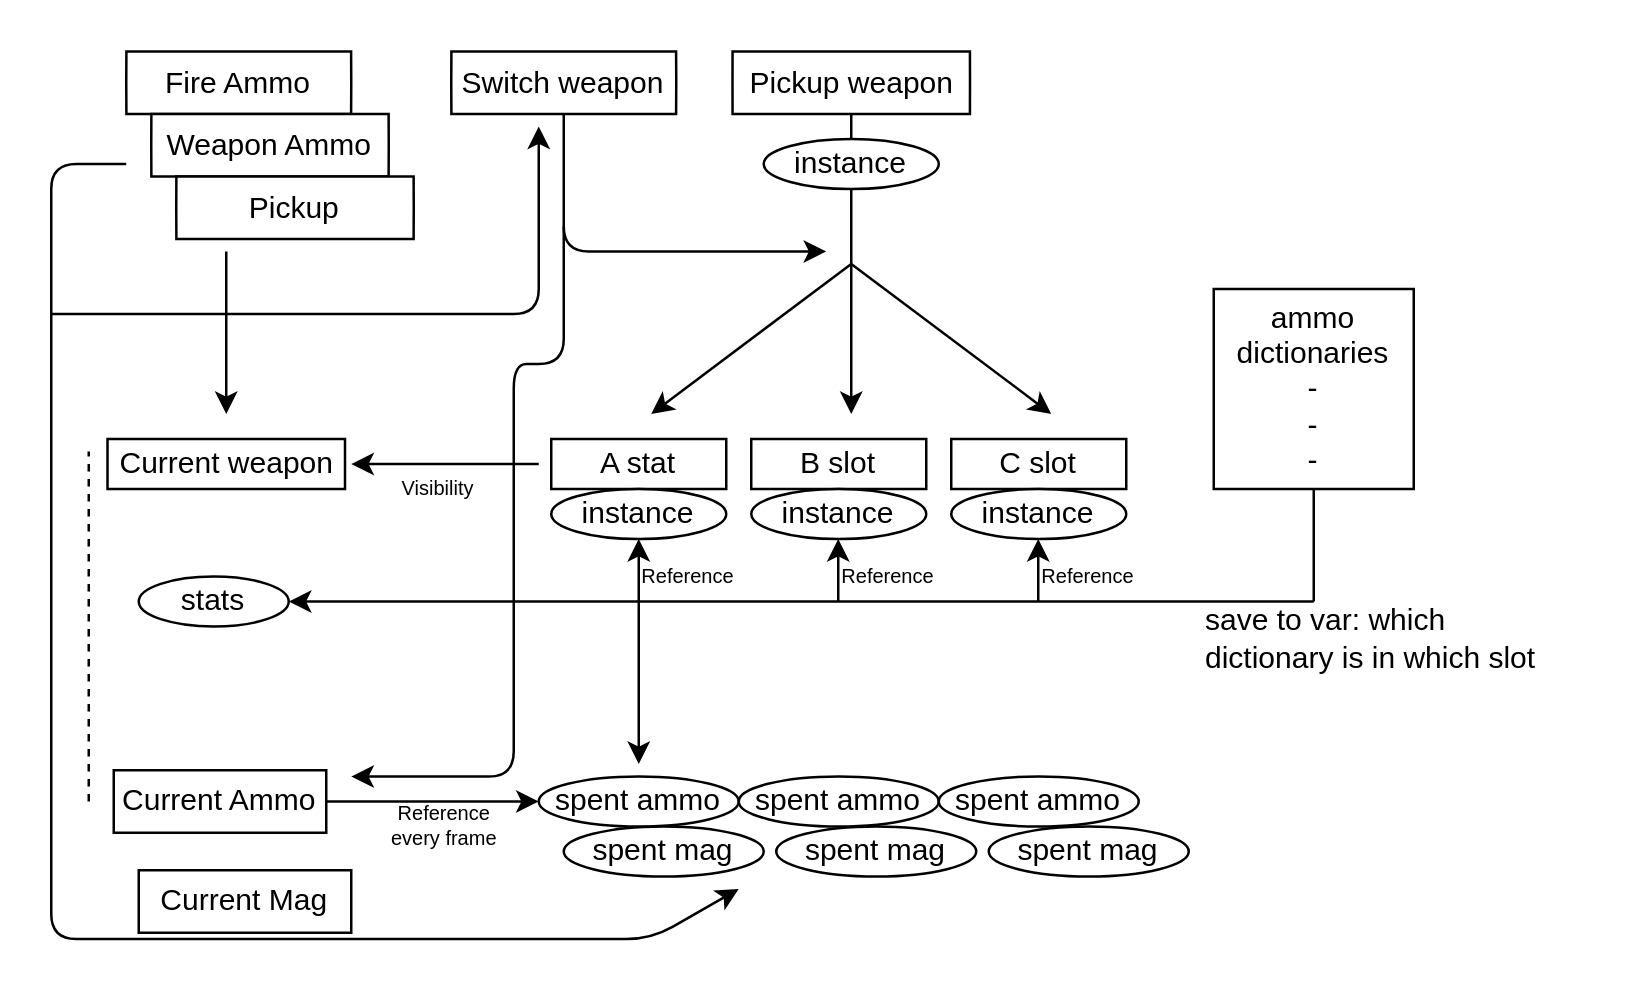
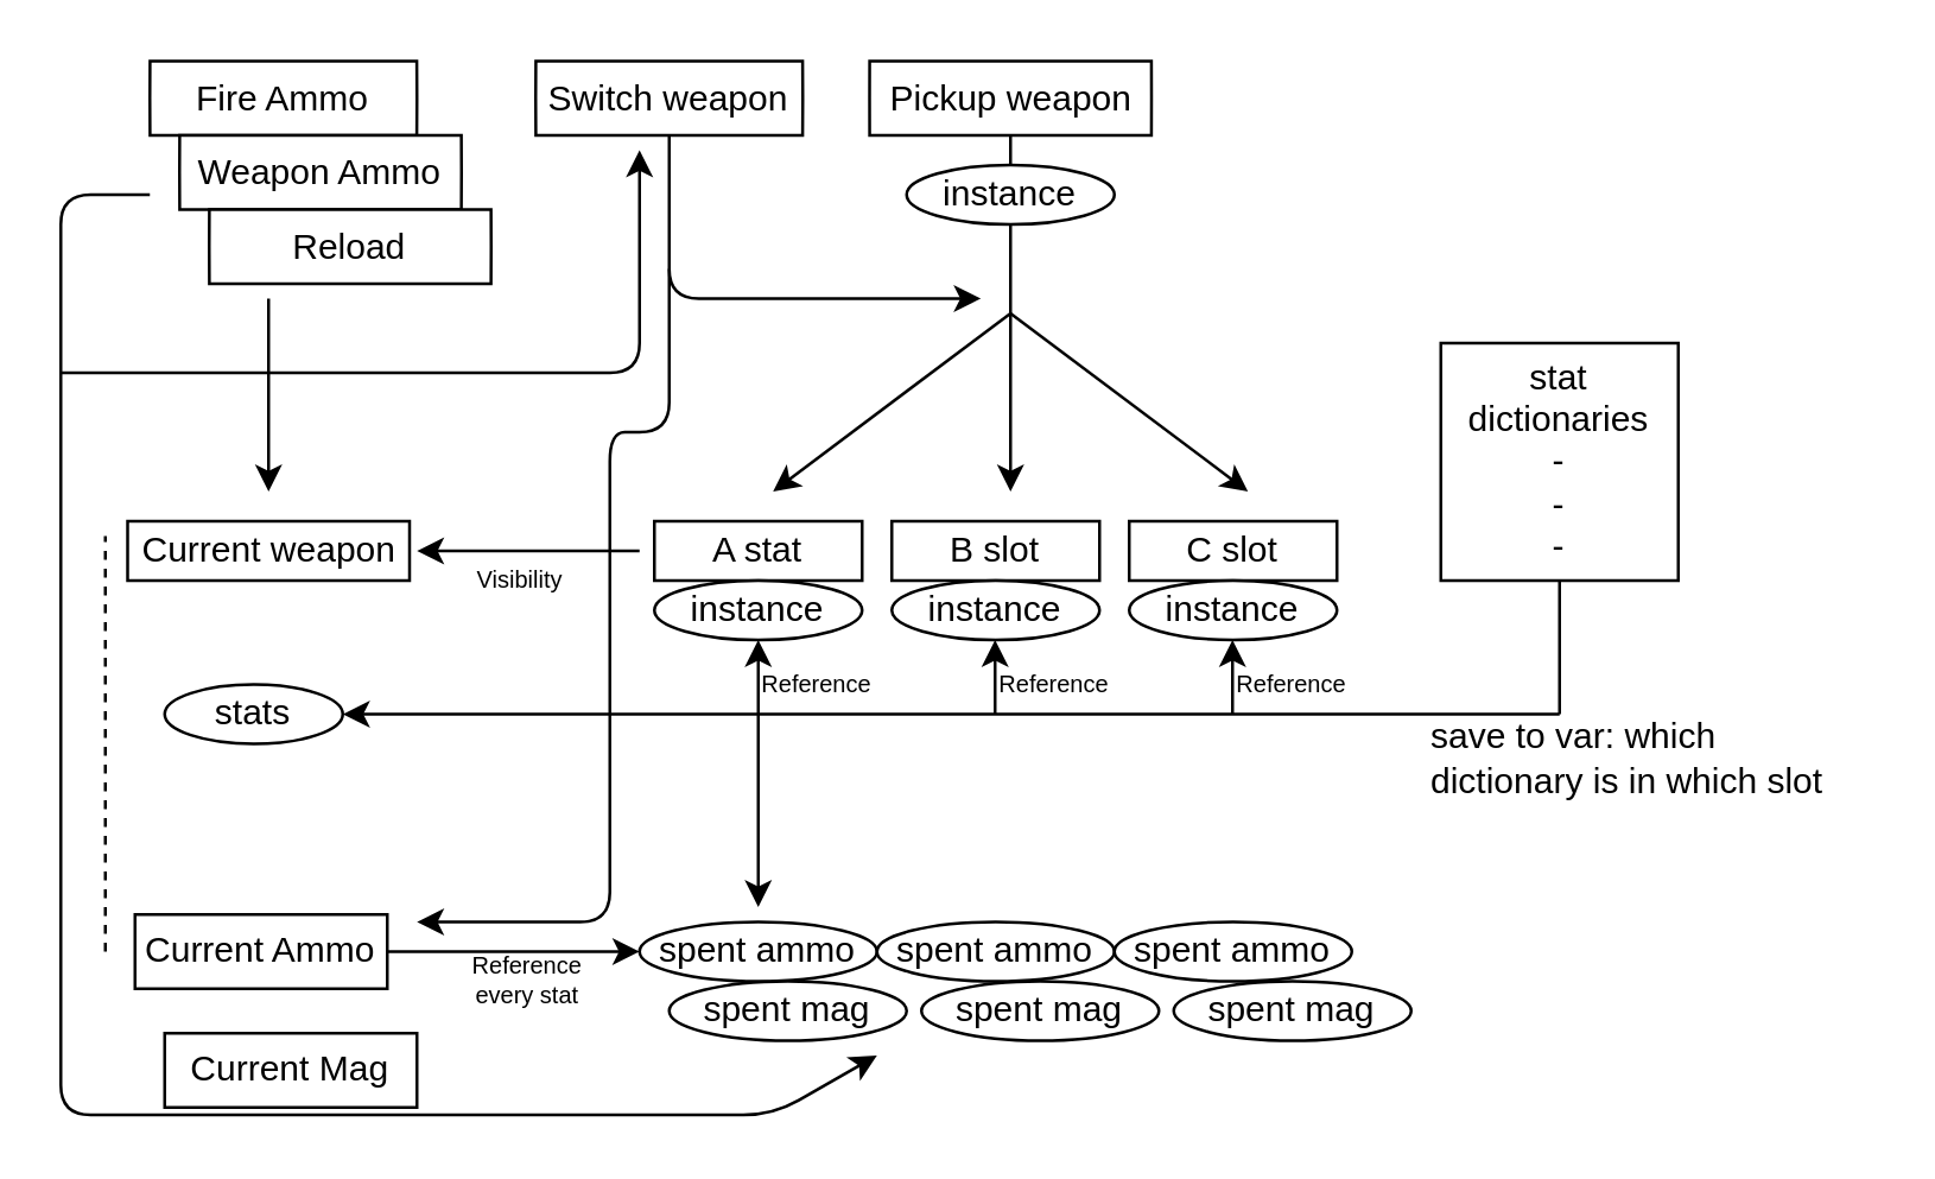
  <mxCell id="0" />
  <mxCell id="1" parent="0" />
  <mxCell id="2" value="A stat" style="rounded=0;whiteSpace=wrap;html=1;fontFamily=Helvetica;" parent="1" vertex="1"><mxGeometry x="220" y="175" width="70" height="20" as="geometry" /></mxCell>
  <mxCell id="3" value="B slot" style="rounded=0;whiteSpace=wrap;html=1;fontFamily=Helvetica;" parent="1" vertex="1"><mxGeometry x="300" y="175" width="70" height="20" as="geometry" /></mxCell>
  <mxCell id="4" value="C slot" style="rounded=0;whiteSpace=wrap;html=1;fontFamily=Helvetica;" parent="1" vertex="1"><mxGeometry x="380" y="175" width="70" height="20" as="geometry" /></mxCell>
  <mxCell id="5" value="" style="endArrow=classic;html=1;fontFamily=Helvetica;" parent="1" edge="1"><mxGeometry width="50" height="50" relative="1" as="geometry"><mxPoint x="340" y="105" as="sourcePoint" /><mxPoint x="260" y="165" as="targetPoint" /></mxGeometry></mxCell>
  <mxCell id="6" value="" style="endArrow=classic;html=1;fontFamily=Helvetica;exitX=0.5;exitY=1;exitDx=0;exitDy=0;" parent="1" source="9" edge="1"><mxGeometry width="50" height="50" relative="1" as="geometry"><mxPoint x="340" y="90" as="sourcePoint" /><mxPoint x="340" y="165" as="targetPoint" /></mxGeometry></mxCell>
  <mxCell id="7" value="" style="endArrow=classic;html=1;fontFamily=Helvetica;" parent="1" edge="1"><mxGeometry width="50" height="50" relative="1" as="geometry"><mxPoint x="340" y="105" as="sourcePoint" /><mxPoint x="420" y="165" as="targetPoint" /></mxGeometry></mxCell>
  <mxCell id="8" value="" style="endArrow=none;html=1;fontFamily=Helvetica;" parent="1" source="9" edge="1"><mxGeometry width="50" height="50" relative="1" as="geometry"><mxPoint x="340" y="75" as="sourcePoint" /><mxPoint x="340" y="45" as="targetPoint" /></mxGeometry></mxCell>
  <mxCell id="9" value="instance" style="ellipse;whiteSpace=wrap;html=1;fontFamily=Helvetica;" parent="1" vertex="1"><mxGeometry x="305" y="55" width="70" height="20" as="geometry" /></mxCell>
  <mxCell id="10" value="instance" style="ellipse;whiteSpace=wrap;html=1;fontFamily=Helvetica;" parent="1" vertex="1"><mxGeometry x="220" y="195" width="70" height="20" as="geometry" /></mxCell>
  <mxCell id="11" value="Current weapon" style="rounded=0;whiteSpace=wrap;html=1;fontFamily=Helvetica;" parent="1" vertex="1"><mxGeometry x="42.5" y="175" width="95" height="20" as="geometry" /></mxCell>
  <mxCell id="12" value="" style="endArrow=classic;html=1;fontFamily=Helvetica;" parent="1" edge="1"><mxGeometry width="50" height="50" relative="1" as="geometry"><mxPoint x="215" y="185" as="sourcePoint" /><mxPoint x="140" y="185" as="targetPoint" /></mxGeometry></mxCell>
  <mxCell id="13" value="Reference" style="text;html=1;strokeColor=none;fillColor=none;align=center;verticalAlign=middle;whiteSpace=wrap;rounded=0;fontSize=8;" parent="1" vertex="1"><mxGeometry x="255" y="220" width="40" height="20" as="geometry" /></mxCell>
  <mxCell id="14" value="stats" style="ellipse;whiteSpace=wrap;html=1;fontFamily=Helvetica;" parent="1" vertex="1"><mxGeometry x="55" y="230" width="60" height="20" as="geometry" /></mxCell>
- <mxCell id="15" value="ammo dictionaries&lt;br&gt;-&lt;br&gt;-&lt;br&gt;-" style="whiteSpace=wrap;html=1;aspect=fixed;fontFamily=Helvetica;" parent="1" vertex="1"><mxGeometry x="485" y="115" width="80" height="80" as="geometry" /></mxCell>
+ <mxCell id="15" value="stat dictionaries&lt;br&gt;-&lt;br&gt;-&lt;br&gt;-" style="whiteSpace=wrap;html=1;aspect=fixed;fontFamily=Helvetica;" parent="1" vertex="1"><mxGeometry x="485" y="115" width="80" height="80" as="geometry" /></mxCell>
  <mxCell id="16" value="instance" style="ellipse;whiteSpace=wrap;html=1;fontFamily=Helvetica;" parent="1" vertex="1"><mxGeometry x="300" y="195" width="70" height="20" as="geometry" /></mxCell>
  <mxCell id="17" value="instance" style="ellipse;whiteSpace=wrap;html=1;fontFamily=Helvetica;" parent="1" vertex="1"><mxGeometry x="380" y="195" width="70" height="20" as="geometry" /></mxCell>
  <mxCell id="18" value="save to var: which dictionary is in which slot" style="text;html=1;strokeColor=none;fillColor=none;align=left;verticalAlign=middle;whiteSpace=wrap;rounded=0;fontFamily=Helvetica;labelPosition=center;verticalLabelPosition=middle;" parent="1" vertex="1"><mxGeometry x="480" y="240" width="150" height="30" as="geometry" /></mxCell>
  <mxCell id="19" value="" style="endArrow=classic;html=1;fontFamily=Helvetica;" parent="1" target="14" edge="1"><mxGeometry width="50" height="50" relative="1" as="geometry"><mxPoint x="525" y="240" as="sourcePoint" /><mxPoint x="380" y="235" as="targetPoint" /></mxGeometry></mxCell>
  <mxCell id="20" value="" style="endArrow=none;html=1;fontFamily=Helvetica;" parent="1" target="15" edge="1"><mxGeometry width="50" height="50" relative="1" as="geometry"><mxPoint x="525" y="240" as="sourcePoint" /><mxPoint x="295" y="55" as="targetPoint" /></mxGeometry></mxCell>
  <mxCell id="21" value="" style="endArrow=classic;html=1;fontFamily=Helvetica;entryX=0.5;entryY=1;entryDx=0;entryDy=0;" parent="1" target="10" edge="1"><mxGeometry width="50" height="50" relative="1" as="geometry"><mxPoint x="255" y="240" as="sourcePoint" /><mxPoint x="255" y="220" as="targetPoint" /></mxGeometry></mxCell>
  <mxCell id="22" value="" style="endArrow=classic;html=1;fontFamily=Helvetica;entryX=0.5;entryY=1;entryDx=0;entryDy=0;" parent="1" edge="1"><mxGeometry width="50" height="50" relative="1" as="geometry"><mxPoint x="334.8" y="240" as="sourcePoint" /><mxPoint x="334.8" y="215" as="targetPoint" /></mxGeometry></mxCell>
  <mxCell id="23" value="" style="endArrow=classic;html=1;fontFamily=Helvetica;entryX=0.5;entryY=1;entryDx=0;entryDy=0;" parent="1" edge="1"><mxGeometry width="50" height="50" relative="1" as="geometry"><mxPoint x="414.8" y="240" as="sourcePoint" /><mxPoint x="414.8" y="215" as="targetPoint" /></mxGeometry></mxCell>
  <mxCell id="24" value="Reference" style="text;html=1;strokeColor=none;fillColor=none;align=center;verticalAlign=middle;whiteSpace=wrap;rounded=0;fontSize=8;" parent="1" vertex="1"><mxGeometry x="335" y="220" width="40" height="20" as="geometry" /></mxCell>
  <mxCell id="25" value="Reference" style="text;html=1;strokeColor=none;fillColor=none;align=center;verticalAlign=middle;whiteSpace=wrap;rounded=0;fontSize=8;" parent="1" vertex="1"><mxGeometry x="415" y="220" width="40" height="20" as="geometry" /></mxCell>
  <mxCell id="26" value="Visibility" style="text;html=1;strokeColor=none;fillColor=none;align=center;verticalAlign=middle;whiteSpace=wrap;rounded=0;fontSize=8;" parent="1" vertex="1"><mxGeometry x="155" y="185" width="40" height="20" as="geometry" /></mxCell>
  <mxCell id="27" value="Fire Ammo" style="shape=hexagon;perimeter=hexagonPerimeter2;whiteSpace=wrap;html=1;fixedSize=1;fontFamily=Helvetica;fontSize=12;align=center;size=0.056;" parent="1" vertex="1"><mxGeometry x="50" y="20" width="90" height="25" as="geometry" /></mxCell>
  <mxCell id="28" value="Weapon Ammo" style="shape=hexagon;perimeter=hexagonPerimeter2;whiteSpace=wrap;html=1;fixedSize=1;fontFamily=Helvetica;fontSize=12;align=center;size=0.053;" parent="1" vertex="1"><mxGeometry x="60" y="45" width="95" height="25" as="geometry" /></mxCell>
  <mxCell id="29" value="Current Ammo" style="rounded=0;whiteSpace=wrap;html=1;fontFamily=Helvetica;fontSize=12;align=center;" parent="1" vertex="1"><mxGeometry x="45" y="307.5" width="85" height="25" as="geometry" /></mxCell>
  <mxCell id="30" value="Current Mag" style="rounded=0;whiteSpace=wrap;html=1;fontFamily=Helvetica;fontSize=12;align=center;" parent="1" vertex="1"><mxGeometry x="55" y="347.5" width="85" height="25" as="geometry" /></mxCell>
  <mxCell id="31" value="" style="endArrow=classic;html=1;fontFamily=Helvetica;fontSize=12;" parent="1" edge="1"><mxGeometry width="50" height="50" relative="1" as="geometry"><mxPoint x="255" y="240" as="sourcePoint" /><mxPoint x="255" y="305" as="targetPoint" /></mxGeometry></mxCell>
  <mxCell id="32" value="spent ammo" style="ellipse;whiteSpace=wrap;html=1;fontFamily=Helvetica;" parent="1" vertex="1"><mxGeometry x="215" y="310" width="80" height="20" as="geometry" /></mxCell>
  <mxCell id="33" value="spent ammo" style="ellipse;whiteSpace=wrap;html=1;fontFamily=Helvetica;" parent="1" vertex="1"><mxGeometry x="295" y="310" width="80" height="20" as="geometry" /></mxCell>
  <mxCell id="34" value="spent ammo" style="ellipse;whiteSpace=wrap;html=1;fontFamily=Helvetica;" parent="1" vertex="1"><mxGeometry x="375" y="310" width="80" height="20" as="geometry" /></mxCell>
  <mxCell id="35" value="" style="endArrow=classic;html=1;fontFamily=Helvetica;fontSize=12;exitX=1;exitY=0.5;exitDx=0;exitDy=0;entryX=0;entryY=0.5;entryDx=0;entryDy=0;" parent="1" source="29" target="32" edge="1"><mxGeometry width="50" height="50" relative="1" as="geometry"><mxPoint x="245" y="230" as="sourcePoint" /><mxPoint x="180" y="340" as="targetPoint" /></mxGeometry></mxCell>
  <mxCell id="36" value="spent mag" style="ellipse;whiteSpace=wrap;html=1;fontFamily=Helvetica;" parent="1" vertex="1"><mxGeometry x="225" y="330" width="80" height="20" as="geometry" /></mxCell>
  <mxCell id="37" value="" style="endArrow=none;dashed=1;html=1;fontFamily=Helvetica;fontSize=12;" parent="1" edge="1"><mxGeometry width="50" height="50" relative="1" as="geometry"><mxPoint x="35" y="320" as="sourcePoint" /><mxPoint x="35" y="180" as="targetPoint" /></mxGeometry></mxCell>
  <mxCell id="38" value="spent mag" style="ellipse;whiteSpace=wrap;html=1;fontFamily=Helvetica;" parent="1" vertex="1"><mxGeometry x="310" y="330" width="80" height="20" as="geometry" /></mxCell>
  <mxCell id="39" value="spent mag" style="ellipse;whiteSpace=wrap;html=1;fontFamily=Helvetica;" parent="1" vertex="1"><mxGeometry x="395" y="330" width="80" height="20" as="geometry" /></mxCell>
  <mxCell id="40" value="Pickup weapon" style="shape=hexagon;perimeter=hexagonPerimeter2;whiteSpace=wrap;html=1;fixedSize=1;fontFamily=Helvetica;fontSize=12;align=center;size=0.026;" parent="1" vertex="1"><mxGeometry x="292.5" y="20" width="95" height="25" as="geometry" /></mxCell>
  <mxCell id="41" value="" style="endArrow=classic;html=1;fontFamily=Helvetica;fontSize=12;" parent="1" edge="1"><mxGeometry width="50" height="50" relative="1" as="geometry"><mxPoint x="90" y="100" as="sourcePoint" /><mxPoint x="90" y="165" as="targetPoint" /></mxGeometry></mxCell>
- <mxCell id="42" value="Pickup" style="shape=hexagon;perimeter=hexagonPerimeter2;whiteSpace=wrap;html=1;fixedSize=1;fontFamily=Helvetica;fontSize=12;align=center;size=0.053;" parent="1" vertex="1"><mxGeometry x="70" y="70" width="95" height="25" as="geometry" /></mxCell>
+ <mxCell id="42" value="Reload" style="shape=hexagon;perimeter=hexagonPerimeter2;whiteSpace=wrap;html=1;fixedSize=1;fontFamily=Helvetica;fontSize=12;align=center;size=0.053;" parent="1" vertex="1"><mxGeometry x="70" y="70" width="95" height="25" as="geometry" /></mxCell>
  <mxCell id="43" value="Switch weapon" style="shape=hexagon;perimeter=hexagonPerimeter2;whiteSpace=wrap;html=1;fixedSize=1;fontFamily=Helvetica;fontSize=12;align=center;size=0.056;" parent="1" vertex="1"><mxGeometry x="180" y="20" width="90" height="25" as="geometry" /></mxCell>
  <mxCell id="44" value="" style="endArrow=classic;html=1;fontFamily=Helvetica;fontSize=12;" parent="1" source="43" edge="1"><mxGeometry width="50" height="50" relative="1" as="geometry"><mxPoint x="245" y="190" as="sourcePoint" /><mxPoint x="330" y="100" as="targetPoint" /><Array as="points"><mxPoint x="225" y="100" /></Array></mxGeometry></mxCell>
  <mxCell id="45" value="" style="endArrow=classic;html=1;" edge="1" parent="1"><mxGeometry width="50" height="50" relative="1" as="geometry"><mxPoint x="50" y="65" as="sourcePoint" /><mxPoint x="295" y="355" as="targetPoint" /><Array as="points"><mxPoint x="20" y="65" /><mxPoint x="20" y="375" /><mxPoint x="260" y="375" /></Array></mxGeometry></mxCell>
  <mxCell id="46" value="" style="endArrow=classic;html=1;" edge="1" parent="1"><mxGeometry width="50" height="50" relative="1" as="geometry"><mxPoint x="20" y="125" as="sourcePoint" /><mxPoint x="215" y="50" as="targetPoint" /><Array as="points"><mxPoint x="215" y="125" /></Array></mxGeometry></mxCell>
  <mxCell id="47" value="" style="endArrow=classic;html=1;" edge="1" parent="1"><mxGeometry width="50" height="50" relative="1" as="geometry"><mxPoint x="225" y="90" as="sourcePoint" /><mxPoint x="140" y="310" as="targetPoint" /><Array as="points"><mxPoint x="225" y="145" /><mxPoint x="205" y="145" /><mxPoint x="205" y="310" /></Array></mxGeometry></mxCell>
- <mxCell id="48" value="Reference every frame" style="text;html=1;strokeColor=none;fillColor=none;align=center;verticalAlign=middle;whiteSpace=wrap;rounded=0;fontSize=8;" vertex="1" parent="1"><mxGeometry x="150" y="320" width="55" height="20" as="geometry" /></mxCell>
+ <mxCell id="48" value="Reference every stat" style="text;html=1;strokeColor=none;fillColor=none;align=center;verticalAlign=middle;whiteSpace=wrap;rounded=0;fontSize=8;" vertex="1" parent="1"><mxGeometry x="150" y="320" width="55" height="20" as="geometry" /></mxCell>
